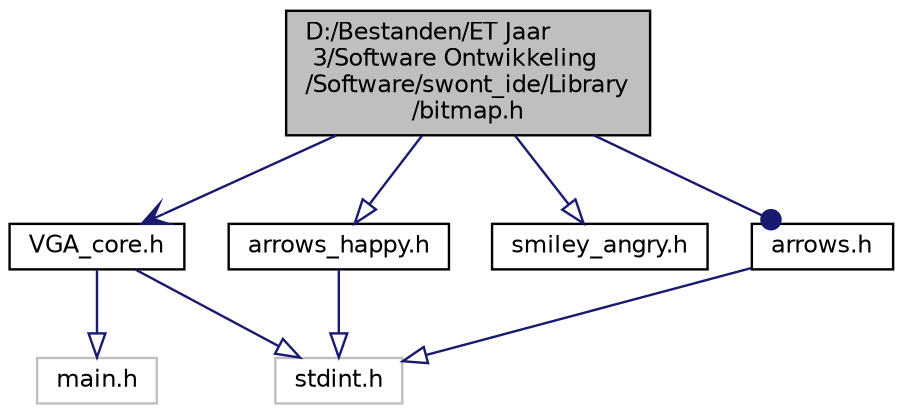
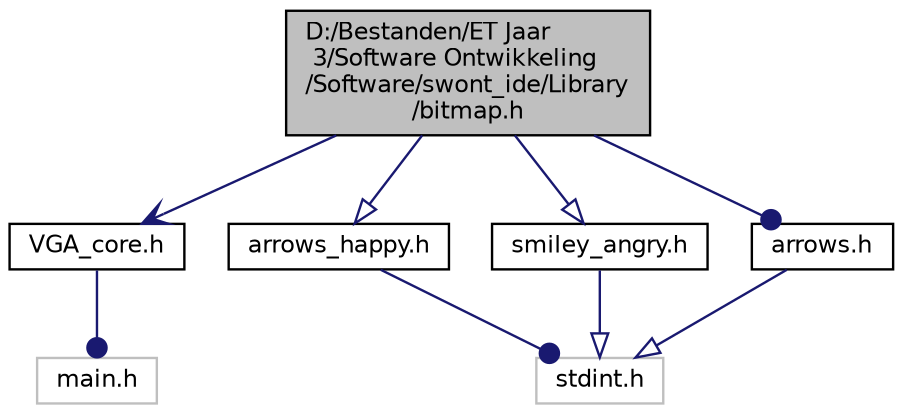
  digraph {
    node [color=black fillcolor=white fontname=Helvetica fontsize=10 shape=record style=filled]
    edge [arrowhead=onormal color=midnightblue fontname=Helvetica fontsize=10 labelfontname=Helvetica labelfontsize=10 style=solid]
    n1 [fillcolor=grey75 fontcolor=black height=0.2 label="D:/Bestanden/ET Jaar\l 3/Software Ontwikkeling\l/Software/swont_ide/Library\l/bitmap.h" width=0.4]
    n2 [height=0.2 label="VGA_core.h" width=0.4]
    n3 [height=0.2 label="arrows_happy.h" width=0.4]
    n4 [height=0.2 label="smiley_angry.h" width=0.4]
    n5 [height=0.2 label="arrows.h" width=0.4]
    n6 [color=grey75 height=0.2 label="main.h" width=0.4]
    n7 [color=grey75 height=0.2 label="stdint.h" width=0.4]
    n1 -> n2 [arrowhead=vee]
    n1 -> n3
    n1 -> n4
    n1 -> n5 [arrowhead=dot]
-   n2 -> n6
-   n3 -> n7
-   n2 -> n7
+   n2 -> n6 [arrowhead=dot]
+   n3 -> n7 [arrowhead=dot]
+   n4 -> n7
    n5 -> n7
  }
